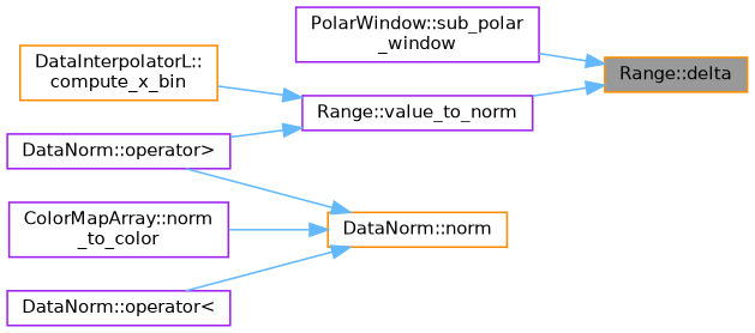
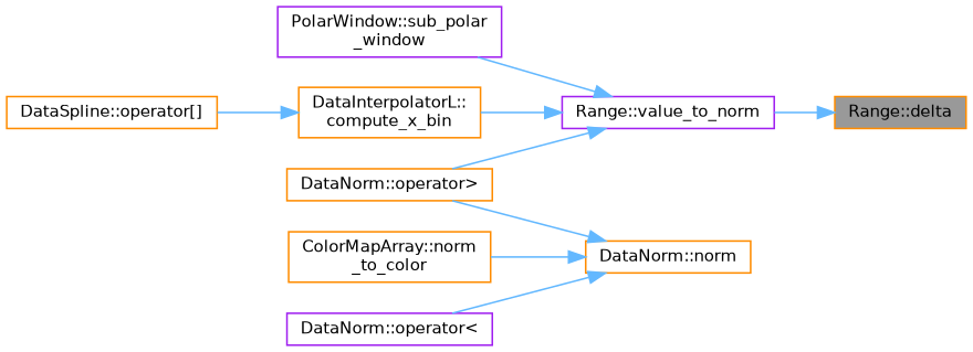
  digraph {
    rankdir=RL
    node [color=purple fillcolor=white fontname=Helvetica fontsize=10 shape=box style=filled]
    edge [color=steelblue1 dir=back fontname=Helvetica fontsize=10 labelfontname=Helvetica labelfontsize=10 style=solid]
    n1 [color=darkorange fillcolor=grey60 fontcolor=black height=0.2 label="Range::delta" width=0.4]
    n2 [height=0.2 label="PolarWindow::sub_polar\l_window" width=0.4]
    n3 [height=0.2 label="Range::value_to_norm" width=0.4]
    n4 [color=darkorange height=0.2 label="DataInterpolatorL::\lcompute_x_bin" width=0.4]
-   n5 [height=0.2 label="DataNorm::operator\>" width=0.4]
+   n5 [color=darkorange height=0.2 label="DataNorm::operator\>" width=0.4]
+   n6 [color=darkorange height=0.2 label="DataSpline::operator[]" width=0.4]
    n7 [color=darkorange height=0.2 label="DataNorm::norm" width=0.4]
-   n8 [height=0.2 label="ColorMapArray::norm\l_to_color" width=0.4]
+   n8 [color=darkorange height=0.2 label="ColorMapArray::norm\l_to_color" width=0.4]
    n9 [height=0.2 label="DataNorm::operator\<" width=0.4]
-   n1 -> n2
+   n3 -> n2
    n1 -> n3
    n3 -> n4
    n3 -> n5
+   n4 -> n6
    n7 -> n5
    n7 -> n8
    n7 -> n9
  }
